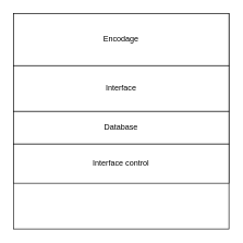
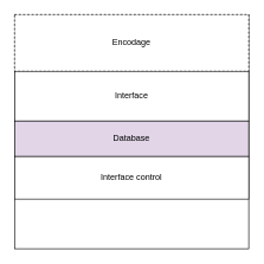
  <mxCell id="0" />
  <mxCell id="1" parent="0" />
  <mxCell id="2" value="" style="whiteSpace=wrap;html=1;aspect=fixed;" vertex="1" parent="1"><mxGeometry x="20" y="20" width="330" height="330" as="geometry" /></mxCell>
- <mxCell id="3" value="Encodage" style="rounded=0;whiteSpace=wrap;html=1;" vertex="1" parent="1"><mxGeometry x="20" y="20" width="330" height="80" as="geometry" /></mxCell>
+ <mxCell id="3" value="Encodage" style="rounded=0;whiteSpace=wrap;html=1;dashed=1;" vertex="1" parent="1"><mxGeometry x="20" y="20" width="330" height="80" as="geometry" /></mxCell>
  <mxCell id="4" value="Interface" style="rounded=0;whiteSpace=wrap;html=1;" vertex="1" parent="1"><mxGeometry x="20" y="100" width="330" height="70" as="geometry" /></mxCell>
- <mxCell id="5" value="Database" style="rounded=0;whiteSpace=wrap;html=1;" vertex="1" parent="1"><mxGeometry x="20" y="170" width="330" height="50" as="geometry" /></mxCell>
+ <mxCell id="5" value="Database" style="rounded=0;whiteSpace=wrap;html=1;fillColor=#e1d5e7;" vertex="1" parent="1"><mxGeometry x="20" y="170" width="330" height="50" as="geometry" /></mxCell>
  <mxCell id="6" value="Interface control" style="rounded=0;whiteSpace=wrap;html=1;" vertex="1" parent="1"><mxGeometry x="20" y="220" width="330" height="60" as="geometry" /></mxCell>
